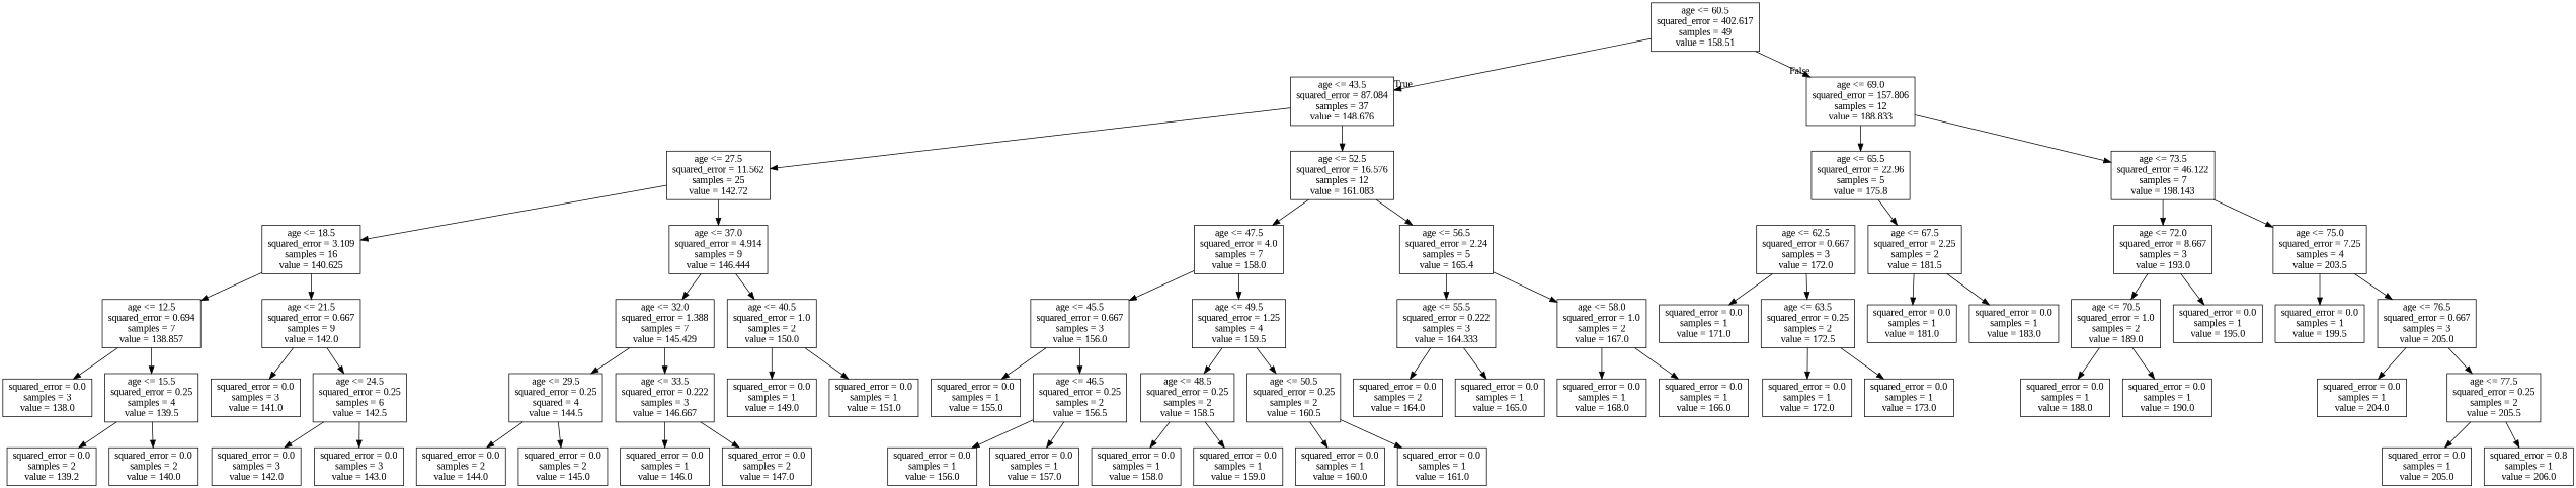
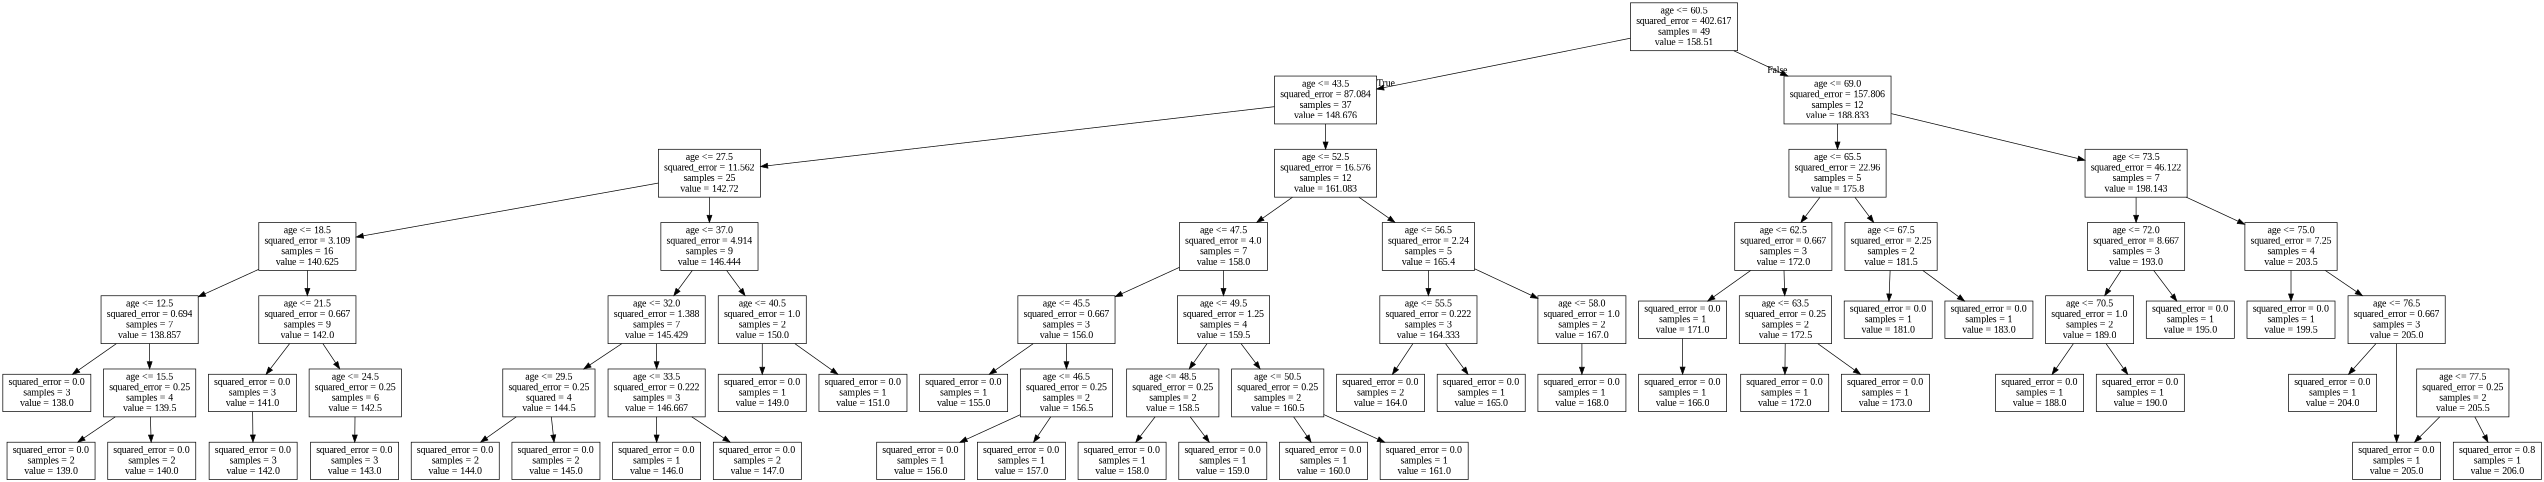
  digraph {
    fontname="Liberation Serif"
    node [fontname="Liberation Serif" shape=box]
    edge [fontname="Liberation Serif"]
    n1 [label="age <= 60.5\nsquared_error = 402.617\nsamples = 49\nvalue = 158.51"]
    n2 [label="age <= 43.5\nsquared_error = 87.084\nsamples = 37\nvalue = 148.676"]
    n3 [label="age <= 69.0\nsquared_error = 157.806\nsamples = 12\nvalue = 188.833"]
    n4 [label="age <= 27.5\nsquared_error = 11.562\nsamples = 25\nvalue = 142.72"]
    n5 [label="age <= 52.5\nsquared_error = 16.576\nsamples = 12\nvalue = 161.083"]
    n6 [label="age <= 65.5\nsquared_error = 22.96\nsamples = 5\nvalue = 175.8"]
    n7 [label="age <= 73.5\nsquared_error = 46.122\nsamples = 7\nvalue = 198.143"]
    n8 [label="age <= 18.5\nsquared_error = 3.109\nsamples = 16\nvalue = 140.625"]
    n9 [label="age <= 37.0\nsquared_error = 4.914\nsamples = 9\nvalue = 146.444"]
    n10 [label="age <= 47.5\nsquared_error = 4.0\nsamples = 7\nvalue = 158.0"]
    n11 [label="age <= 56.5\nsquared_error = 2.24\nsamples = 5\nvalue = 165.4"]
    n12 [label="age <= 12.5\nsquared_error = 0.694\nsamples = 7\nvalue = 138.857"]
    n13 [label="age <= 21.5\nsquared_error = 0.667\nsamples = 9\nvalue = 142.0"]
    n14 [label="age <= 32.0\nsquared_error = 1.388\nsamples = 7\nvalue = 145.429"]
    n15 [label="age <= 40.5\nsquared_error = 1.0\nsamples = 2\nvalue = 150.0"]
    n16 [label="squared_error = 0.0\nsamples = 3\nvalue = 138.0"]
    n17 [label="age <= 15.5\nsquared_error = 0.25\nsamples = 4\nvalue = 139.5"]
    n18 [label="squared_error = 0.0\nsamples = 3\nvalue = 141.0"]
    n19 [label="age <= 24.5\nsquared_error = 0.25\nsamples = 6\nvalue = 142.5"]
-   n20 [label="squared_error = 0.0\nsamples = 2\nvalue = 139.2"]
+   n20 [label="squared_error = 0.0\nsamples = 2\nvalue = 139.0"]
    n21 [label="squared_error = 0.0\nsamples = 2\nvalue = 140.0"]
    n22 [label="squared_error = 0.0\nsamples = 3\nvalue = 142.0"]
    n23 [label="squared_error = 0.0\nsamples = 3\nvalue = 143.0"]
    n24 [label="age <= 29.5\nsquared_error = 0.25\nsquared = 4\nvalue = 144.5"]
    n25 [label="age <= 33.5\nsquared_error = 0.222\nsamples = 3\nvalue = 146.667"]
    n26 [label="squared_error = 0.0\nsamples = 1\nvalue = 149.0"]
    n27 [label="squared_error = 0.0\nsamples = 1\nvalue = 151.0"]
    n28 [label="squared_error = 0.0\nsamples = 2\nvalue = 144.0"]
    n29 [label="squared_error = 0.0\nsamples = 2\nvalue = 145.0"]
    n30 [label="squared_error = 0.0\nsamples = 1\nvalue = 146.0"]
    n31 [label="squared_error = 0.0\nsamples = 2\nvalue = 147.0"]
    n32 [label="age <= 45.5\nsquared_error = 0.667\nsamples = 3\nvalue = 156.0"]
    n33 [label="age <= 49.5\nsquared_error = 1.25\nsamples = 4\nvalue = 159.5"]
    n34 [label="age <= 55.5\nsquared_error = 0.222\nsamples = 3\nvalue = 164.333"]
    n35 [label="age <= 58.0\nsquared_error = 1.0\nsamples = 2\nvalue = 167.0"]
    n36 [label="squared_error = 0.0\nsamples = 1\nvalue = 155.0"]
    n37 [label="age <= 46.5\nsquared_error = 0.25\nsamples = 2\nvalue = 156.5"]
    n38 [label="age <= 48.5\nsquared_error = 0.25\nsamples = 2\nvalue = 158.5"]
    n39 [label="age <= 50.5\nsquared_error = 0.25\nsamples = 2\nvalue = 160.5"]
    n40 [label="squared_error = 0.0\nsamples = 1\nvalue = 156.0"]
    n41 [label="squared_error = 0.0\nsamples = 1\nvalue = 157.0"]
    n42 [label="squared_error = 0.0\nsamples = 1\nvalue = 158.0"]
    n43 [label="squared_error = 0.0\nsamples = 1\nvalue = 159.0"]
    n44 [label="squared_error = 0.0\nsamples = 1\nvalue = 160.0"]
    n45 [label="squared_error = 0.0\nsamples = 1\nvalue = 161.0"]
    n46 [label="squared_error = 0.0\nsamples = 2\nvalue = 164.0"]
    n47 [label="squared_error = 0.0\nsamples = 1\nvalue = 165.0"]
    n48 [label="squared_error = 0.0\nsamples = 1\nvalue = 166.0"]
    n49 [label="squared_error = 0.0\nsamples = 1\nvalue = 168.0"]
    n50 [label="age <= 62.5\nsquared_error = 0.667\nsamples = 3\nvalue = 172.0"]
    n51 [label="age <= 67.5\nsquared_error = 2.25\nsamples = 2\nvalue = 181.5"]
    n52 [label="age <= 72.0\nsquared_error = 8.667\nsamples = 3\nvalue = 193.0"]
    n53 [label="age <= 75.0\nsquared_error = 7.25\nsamples = 4\nvalue = 203.5"]
    n54 [label="squared_error = 0.0\nsamples = 1\nvalue = 171.0"]
    n55 [label="age <= 63.5\nsquared_error = 0.25\nsamples = 2\nvalue = 172.5"]
    n56 [label="squared_error = 0.0\nsamples = 1\nvalue = 181.0"]
    n57 [label="squared_error = 0.0\nsamples = 1\nvalue = 183.0"]
    n58 [label="squared_error = 0.0\nsamples = 1\nvalue = 172.0"]
    n59 [label="squared_error = 0.0\nsamples = 1\nvalue = 173.0"]
    n60 [label="age <= 70.5\nsquared_error = 1.0\nsamples = 2\nvalue = 189.0"]
    n61 [label="squared_error = 0.0\nsamples = 1\nvalue = 195.0"]
    n62 [label="squared_error = 0.0\nsamples = 1\nvalue = 199.5"]
    n63 [label="age <= 76.5\nsquared_error = 0.667\nsamples = 3\nvalue = 205.0"]
    n64 [label="squared_error = 0.0\nsamples = 1\nvalue = 188.0"]
    n65 [label="squared_error = 0.0\nsamples = 1\nvalue = 190.0"]
    n66 [label="squared_error = 0.0\nsamples = 1\nvalue = 204.0"]
    n67 [label="age <= 77.5\nsquared_error = 0.25\nsamples = 2\nvalue = 205.5"]
    n68 [label="squared_error = 0.0\nsamples = 1\nvalue = 205.0"]
    n69 [label="squared_error = 0.8\nsamples = 1\nvalue = 206.0"]
    n1 -> n2 [headlabel=True labelangle=45 labeldistance=2.5]
    n1 -> n3 [headlabel=False labelangle=-45 labeldistance=2.5]
    n2 -> n4
    n2 -> n5
    n3 -> n6
    n3 -> n7
    n4 -> n8
    n4 -> n9
    n5 -> n10
    n5 -> n11
+   n6 -> n50
    n6 -> n51
    n7 -> n52
    n7 -> n53
    n8 -> n12
    n8 -> n13
    n9 -> n14
    n9 -> n15
    n10 -> n32
    n10 -> n33
    n11 -> n34
    n11 -> n35
    n12 -> n16
    n12 -> n17
    n13 -> n18
    n13 -> n19
    n14 -> n24
    n14 -> n25
    n15 -> n26
    n15 -> n27
    n17 -> n20
    n17 -> n21
-   n19 -> n22
+   n18 -> n22
    n19 -> n23
    n24 -> n28
    n24 -> n29
    n25 -> n30
    n25 -> n31
    n32 -> n36
    n32 -> n37
    n33 -> n38
    n33 -> n39
    n34 -> n46
    n34 -> n47
-   n35 -> n48
+   n54 -> n48
    n35 -> n49
    n37 -> n40
    n37 -> n41
    n38 -> n42
    n38 -> n43
    n39 -> n44
    n39 -> n45
    n50 -> n54
    n50 -> n55
    n51 -> n56
    n51 -> n57
    n52 -> n60
    n52 -> n61
    n53 -> n62
    n53 -> n63
    n55 -> n58
    n55 -> n59
    n60 -> n64
    n60 -> n65
    n63 -> n66
-   n63 -> n67
+   n63 -> n68
    n67 -> n68
    n67 -> n69
  }
